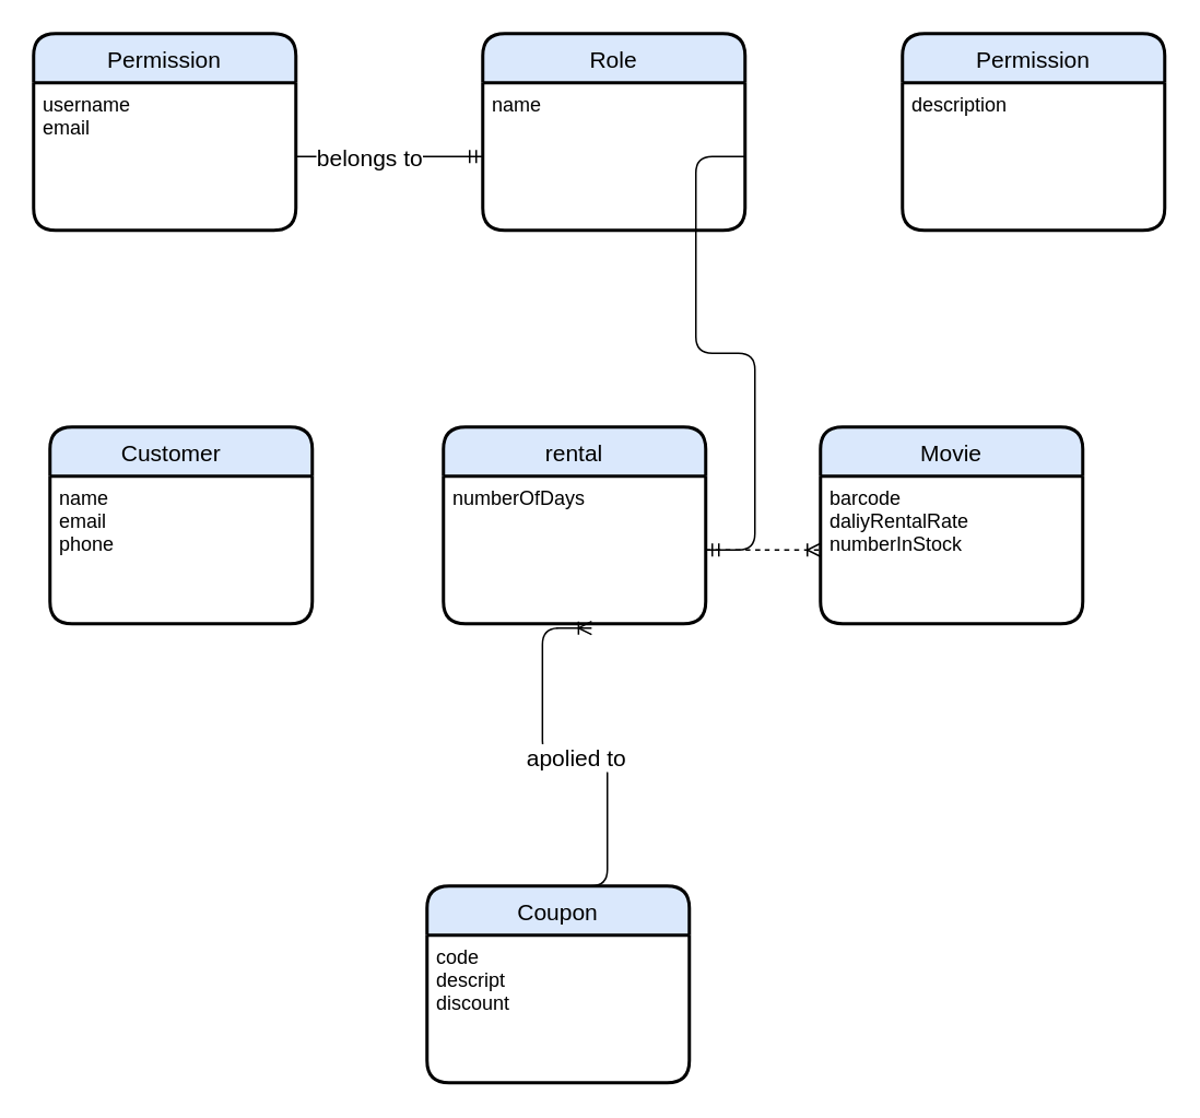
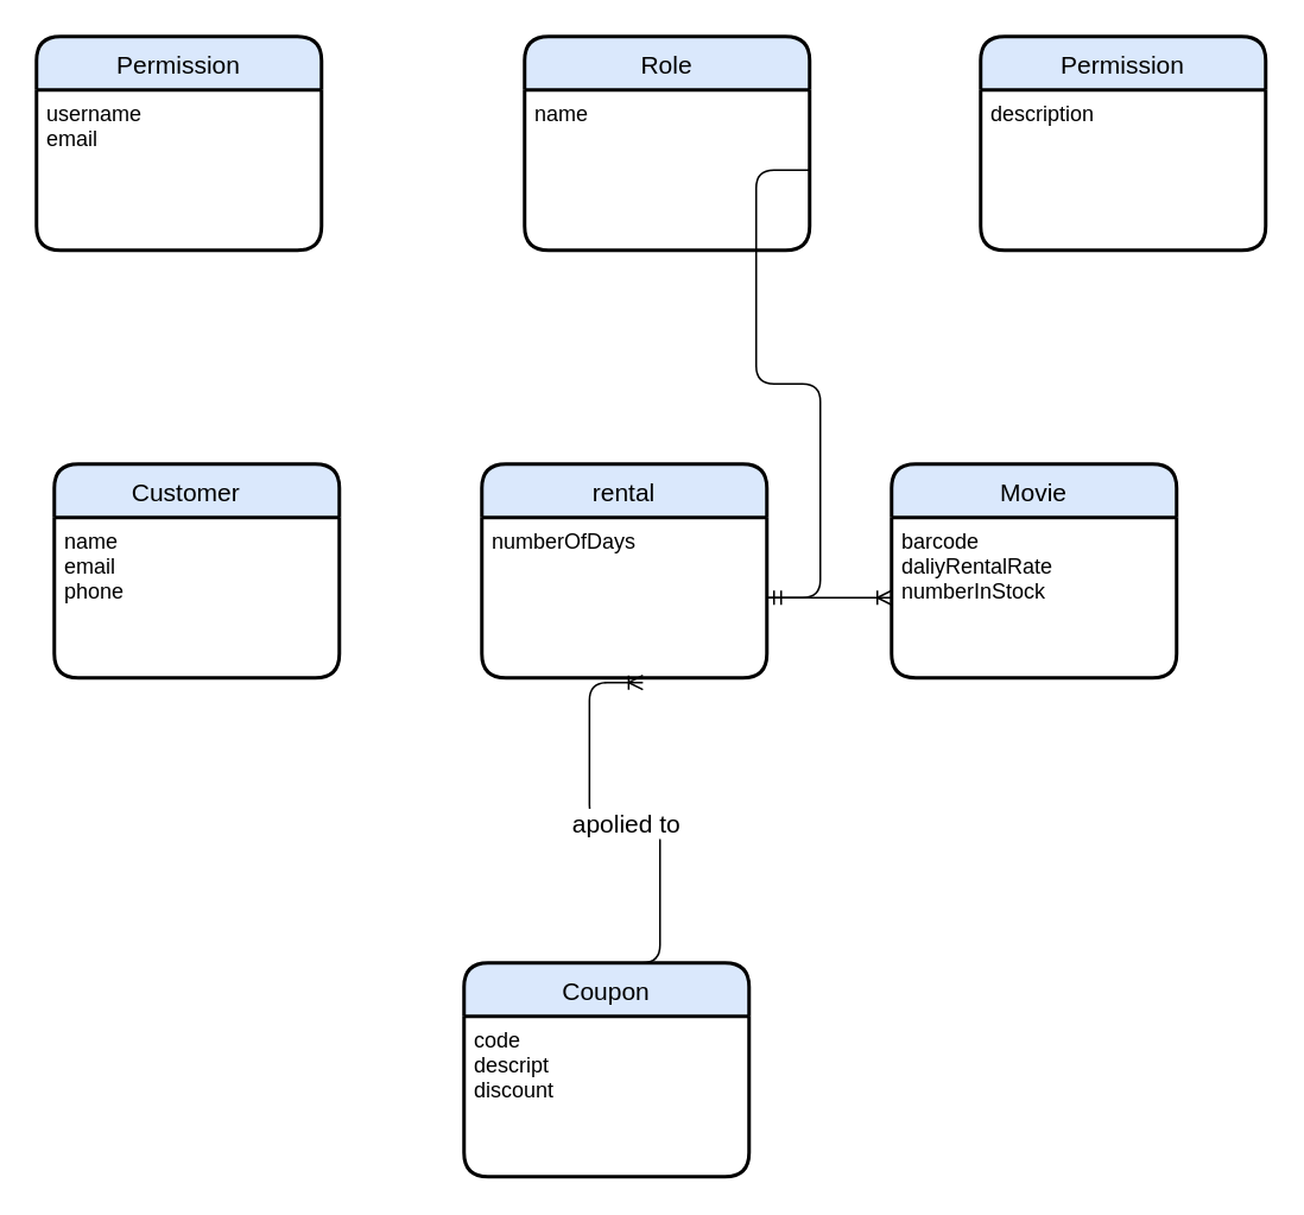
  <mxCell id="0" />
  <mxCell id="1" parent="0" />
  <mxCell id="2" value="Permission" style="swimlane;childLayout=stackLayout;horizontal=1;startSize=30;horizontalStack=0;rounded=1;fontSize=14;fontStyle=0;strokeWidth=2;resizeParent=0;resizeLast=1;shadow=0;dashed=0;align=center;fillColor=#dae8fc;" parent="1" vertex="1"><mxGeometry x="550" y="20" width="160" height="120" as="geometry" /></mxCell>
  <mxCell id="3" value="description" style="align=left;strokeColor=none;fillColor=none;spacingLeft=4;fontSize=12;verticalAlign=top;resizable=0;rotatable=0;part=1;" parent="2" vertex="1"><mxGeometry y="30" width="160" height="90" as="geometry" /></mxCell>
  <mxCell id="4" value="Movie" style="swimlane;childLayout=stackLayout;horizontal=1;startSize=30;horizontalStack=0;rounded=1;fontSize=14;fontStyle=0;strokeWidth=2;resizeParent=0;resizeLast=1;shadow=0;dashed=0;align=center;fillColor=#dae8fc;" parent="1" vertex="1"><mxGeometry x="500" y="260" width="160" height="120" as="geometry" /></mxCell>
  <mxCell id="5" value="barcode&#10;daliyRentalRate&#10;numberInStock" style="align=left;strokeColor=none;fillColor=none;spacingLeft=4;fontSize=12;verticalAlign=top;resizable=0;rotatable=0;part=1;" parent="4" vertex="1"><mxGeometry y="30" width="160" height="90" as="geometry" /></mxCell>
  <mxCell id="6" value="Customer   " style="swimlane;childLayout=stackLayout;horizontal=1;startSize=30;horizontalStack=0;rounded=1;fontSize=14;fontStyle=0;strokeWidth=2;resizeParent=0;resizeLast=1;shadow=0;dashed=0;align=center;fillColor=#dae8fc;" parent="1" vertex="1"><mxGeometry x="30" y="260" width="160" height="120" as="geometry" /></mxCell>
  <mxCell id="7" value="name&#10;email&#10;phone" style="align=left;strokeColor=none;fillColor=none;spacingLeft=4;fontSize=12;verticalAlign=top;resizable=0;rotatable=0;part=1;" parent="6" vertex="1"><mxGeometry y="30" width="160" height="90" as="geometry" /></mxCell>
  <mxCell id="8" value="rental" style="swimlane;childLayout=stackLayout;horizontal=1;startSize=30;horizontalStack=0;rounded=1;fontSize=14;fontStyle=0;strokeWidth=2;resizeParent=0;resizeLast=1;shadow=0;dashed=0;align=center;fillColor=#dae8fc;" parent="1" vertex="1"><mxGeometry x="270" y="260" width="160" height="120" as="geometry" /></mxCell>
  <mxCell id="9" value="numberOfDays" style="align=left;strokeColor=none;fillColor=none;spacingLeft=4;fontSize=12;verticalAlign=top;resizable=0;rotatable=0;part=1;" parent="8" vertex="1"><mxGeometry y="30" width="160" height="90" as="geometry" /></mxCell>
- <mxCell id="10" value="" style="edgeStyle=entityRelationEdgeStyle;fontSize=12;html=1;endArrow=ERoneToMany;startSize=30;exitX=1;exitY=0.5;exitDx=0;exitDy=0;entryX=0;entryY=0.5;entryDx=0;entryDy=0;dashed=1;" parent="1" source="9" target="5" edge="1"><mxGeometry width="100" height="100" relative="1" as="geometry"><mxPoint x="320" y="340" as="sourcePoint" /><mxPoint x="420" y="240" as="targetPoint" /></mxGeometry></mxCell>
+ <mxCell id="10" value="" style="edgeStyle=entityRelationEdgeStyle;fontSize=12;html=1;endArrow=ERoneToMany;startSize=30;exitX=1;exitY=0.5;exitDx=0;exitDy=0;entryX=0;entryY=0.5;entryDx=0;entryDy=0;" parent="1" source="9" target="5" edge="1"><mxGeometry width="100" height="100" relative="1" as="geometry"><mxPoint x="320" y="340" as="sourcePoint" /><mxPoint x="420" y="240" as="targetPoint" /></mxGeometry></mxCell>
  <mxCell id="11" value="Coupon" style="swimlane;childLayout=stackLayout;horizontal=1;startSize=30;horizontalStack=0;rounded=1;fontSize=14;fontStyle=0;strokeWidth=2;resizeParent=0;resizeLast=1;shadow=0;dashed=0;align=center;fillColor=#dae8fc;" parent="1" vertex="1"><mxGeometry x="260" y="540" width="160" height="120" as="geometry" /></mxCell>
  <mxCell id="12" value="code&#10;descript&#10;discount" style="align=left;strokeColor=none;fillColor=none;spacingLeft=4;fontSize=12;verticalAlign=top;resizable=0;rotatable=0;part=1;" parent="11" vertex="1"><mxGeometry y="30" width="160" height="90" as="geometry" /></mxCell>
  <mxCell id="13" value="" style="edgeStyle=entityRelationEdgeStyle;fontSize=12;html=1;endArrow=ERoneToMany;startSize=30;exitX=0.5;exitY=0;exitDx=0;exitDy=0;entryX=0.565;entryY=1.029;entryDx=0;entryDy=0;entryPerimeter=0;" edge="1" parent="1" source="11" target="9"><mxGeometry width="100" height="100" relative="1" as="geometry"><mxPoint x="320" y="340" as="sourcePoint" /><mxPoint x="420" y="240" as="targetPoint" /></mxGeometry></mxCell>
  <mxCell id="14" value="apolied to" style="edgeLabel;html=1;align=center;verticalAlign=middle;resizable=0;points=[];fontSize=14;" vertex="1" connectable="0" parent="13"><mxGeometry x="-0.002" relative="1" as="geometry"><mxPoint as="offset" /></mxGeometry></mxCell>
  <mxCell id="15" value="Permission" style="swimlane;childLayout=stackLayout;horizontal=1;startSize=30;horizontalStack=0;rounded=1;fontSize=14;fontStyle=0;strokeWidth=2;resizeParent=0;resizeLast=1;shadow=0;dashed=0;align=center;fillColor=#dae8fc;" vertex="1" parent="1"><mxGeometry x="20" y="20" width="160" height="120" as="geometry" /></mxCell>
  <mxCell id="16" value="username&#10;email&#10;" style="align=left;strokeColor=none;fillColor=none;spacingLeft=4;fontSize=12;verticalAlign=top;resizable=0;rotatable=0;part=1;" vertex="1" parent="15"><mxGeometry y="30" width="160" height="90" as="geometry" /></mxCell>
  <mxCell id="17" value="Role" style="swimlane;childLayout=stackLayout;horizontal=1;startSize=30;horizontalStack=0;rounded=1;fontSize=14;fontStyle=0;strokeWidth=2;resizeParent=0;resizeLast=1;shadow=0;dashed=0;align=center;fillColor=#dae8fc;" vertex="1" parent="1"><mxGeometry x="294" y="20" width="160" height="120" as="geometry" /></mxCell>
  <mxCell id="18" value="name&#10;" style="align=left;strokeColor=none;fillColor=none;spacingLeft=4;fontSize=12;verticalAlign=top;resizable=0;rotatable=0;part=1;" vertex="1" parent="17"><mxGeometry y="30" width="160" height="90" as="geometry" /></mxCell>
- <mxCell id="19" value="" style="edgeStyle=entityRelationEdgeStyle;fontSize=12;html=1;endArrow=ERmandOne;startSize=30;entryX=0;entryY=0.5;entryDx=0;entryDy=0;" edge="1" parent="1" source="16" target="18"><mxGeometry width="100" height="100" relative="1" as="geometry"><mxPoint x="400" y="250" as="sourcePoint" /><mxPoint x="500" y="150" as="targetPoint" /></mxGeometry></mxCell>
- <mxCell id="20" value="belongs to" style="edgeLabel;html=1;align=center;verticalAlign=middle;resizable=0;points=[];fontSize=14;" vertex="1" connectable="0" parent="19"><mxGeometry x="-0.221" relative="1" as="geometry"><mxPoint as="offset" /></mxGeometry></mxCell>
  <mxCell id="21" value="" style="edgeStyle=entityRelationEdgeStyle;fontSize=12;html=1;endArrow=ERmandOne;startSize=30;exitX=1;exitY=0.5;exitDx=0;exitDy=0;" edge="1" parent="1" source="18" target="9"><mxGeometry width="100" height="100" relative="1" as="geometry"><mxPoint x="190" y="105" as="sourcePoint" /><mxPoint x="304" y="105" as="targetPoint" /></mxGeometry></mxCell>
